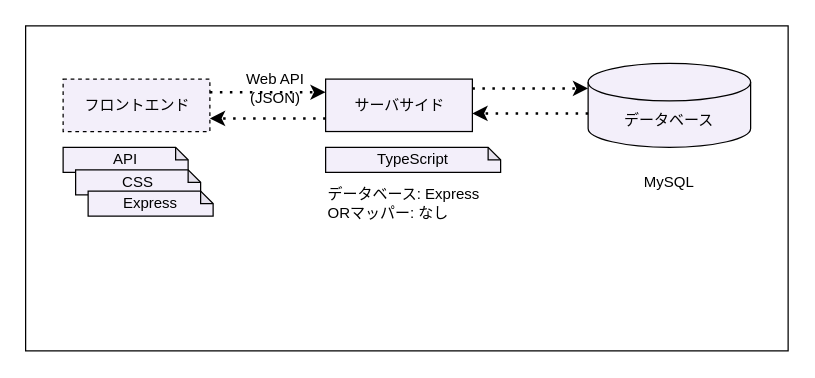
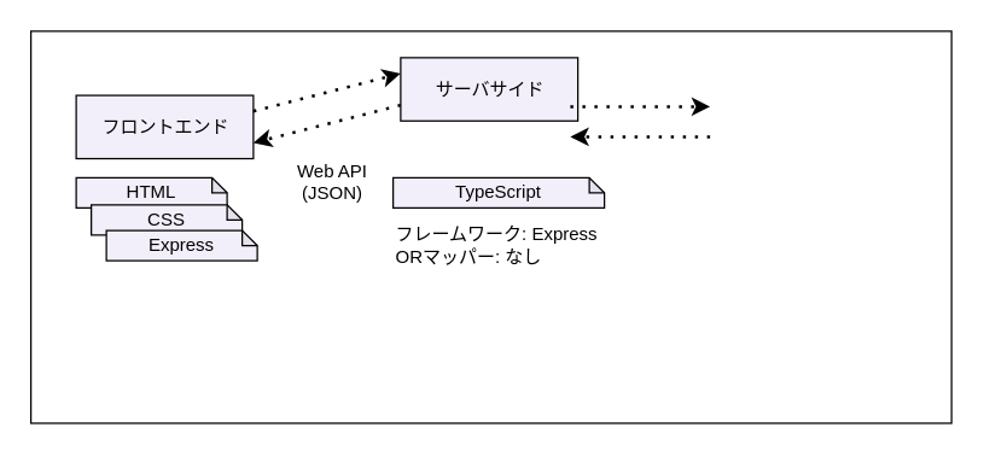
  <mxCell id="0" />
  <mxCell id="1" parent="0" />
  <mxCell id="2" value="" style="rounded=0;whiteSpace=wrap;html=1;fillColor=none;strokeColor=#000000;" parent="1" vertex="1"><mxGeometry x="20" y="20" width="610" height="260" as="geometry" /></mxCell>
- <mxCell id="3" value="フロントエンド" style="html=1;fillColor=#F3EFFA;fontColor=#000000;strokeColor=#000000;dashed=1;" parent="2" vertex="1"><mxGeometry x="30" y="42.581" width="117.41" height="41.935" as="geometry" /></mxCell>
- <mxCell id="4" value="&lt;font color=&quot;#000000&quot;&gt;データベース&lt;/font&gt;" style="shape=cylinder3;whiteSpace=wrap;html=1;boundedLbl=1;backgroundOutline=1;size=15;fillColor=#f3effa;strokeColor=#000000;" vertex="1" parent="2"><mxGeometry x="450" y="30.0" width="130" height="67.097" as="geometry" /></mxCell>
- <mxCell id="5" value="サーバサイド" style="html=1;fillColor=#F3EFFA;fontColor=#000000;strokeColor=#000000;" vertex="1" parent="2"><mxGeometry x="240" y="42.581" width="117.41" height="41.935" as="geometry" /></mxCell>
+ <mxCell id="3" value="フロントエンド" style="html=1;fillColor=#F3EFFA;fontColor=#000000;strokeColor=#000000;" parent="2" vertex="1"><mxGeometry x="30" y="42.581" width="117.41" height="41.935" as="geometry" /></mxCell>
+ <mxCell id="5" value="サーバサイド" style="html=1;fillColor=#F3EFFA;fontColor=#000000;strokeColor=#000000;" vertex="1" parent="2"><mxGeometry x="245" y="17.581" width="117.41" height="41.935" as="geometry" /></mxCell>
  <mxCell id="6" value="" style="endArrow=classic;dashed=1;html=1;dashPattern=1 3;strokeWidth=2;fontColor=#000000;entryX=0;entryY=0.25;entryDx=0;entryDy=0;exitX=1;exitY=0.25;exitDx=0;exitDy=0;strokeColor=#000000;endFill=1;" edge="1" parent="2" source="3" target="5"><mxGeometry width="50" height="50" relative="1" as="geometry"><mxPoint x="180" y="100" as="sourcePoint" /><mxPoint x="230" y="50" as="targetPoint" /></mxGeometry></mxCell>
  <mxCell id="7" value="" style="endArrow=classic;dashed=1;html=1;dashPattern=1 3;strokeWidth=2;fontColor=#000000;entryX=0;entryY=0.25;entryDx=0;entryDy=0;exitX=1;exitY=0.25;exitDx=0;exitDy=0;strokeColor=#000000;endFill=1;" edge="1" parent="2"><mxGeometry width="50" height="50" relative="1" as="geometry"><mxPoint x="357.41" y="50.005" as="sourcePoint" /><mxPoint x="450" y="50.005" as="targetPoint" /></mxGeometry></mxCell>
  <mxCell id="8" value="" style="endArrow=classic;dashed=1;html=1;dashPattern=1 3;strokeWidth=2;fontColor=#000000;entryX=1;entryY=0.75;entryDx=0;entryDy=0;exitX=0;exitY=0.75;exitDx=0;exitDy=0;strokeColor=#000000;endFill=1;" edge="1" parent="2" source="5" target="3"><mxGeometry width="50" height="50" relative="1" as="geometry"><mxPoint x="147.41" y="110.005" as="sourcePoint" /><mxPoint x="240" y="110.005" as="targetPoint" /></mxGeometry></mxCell>
  <mxCell id="9" value="" style="endArrow=classic;dashed=1;html=1;dashPattern=1 3;strokeWidth=2;fontColor=#000000;entryX=1;entryY=0.75;entryDx=0;entryDy=0;exitX=0;exitY=0.75;exitDx=0;exitDy=0;strokeColor=#000000;endFill=1;" edge="1" parent="2"><mxGeometry width="50" height="50" relative="1" as="geometry"><mxPoint x="450" y="70.003" as="sourcePoint" /><mxPoint x="357.41" y="70.003" as="targetPoint" /></mxGeometry></mxCell>
- <mxCell id="10" value="API" style="shape=note;whiteSpace=wrap;html=1;backgroundOutline=1;darkOpacity=0.05;strokeColor=#000000;fontColor=#000000;fillColor=#f3effa;size=10;" vertex="1" parent="2"><mxGeometry x="30" y="97.1" width="100" height="20" as="geometry" /></mxCell>
+ <mxCell id="10" value="HTML" style="shape=note;whiteSpace=wrap;html=1;backgroundOutline=1;darkOpacity=0.05;strokeColor=#000000;fontColor=#000000;fillColor=#f3effa;size=10;" vertex="1" parent="2"><mxGeometry x="30" y="97.1" width="100" height="20" as="geometry" /></mxCell>
  <mxCell id="11" value="CSS" style="shape=note;whiteSpace=wrap;html=1;backgroundOutline=1;darkOpacity=0.05;strokeColor=#000000;fontColor=#000000;fillColor=#f3effa;size=10;" vertex="1" parent="2"><mxGeometry x="40" y="115.1" width="100" height="20" as="geometry" /></mxCell>
  <mxCell id="12" value="Express" style="shape=note;whiteSpace=wrap;html=1;backgroundOutline=1;darkOpacity=0.05;strokeColor=#000000;fontColor=#000000;fillColor=#f3effa;size=10;" vertex="1" parent="2"><mxGeometry x="50" y="132.1" width="100" height="20" as="geometry" /></mxCell>
  <mxCell id="13" value="TypeScript" style="shape=note;whiteSpace=wrap;html=1;backgroundOutline=1;darkOpacity=0.05;strokeColor=#000000;fontColor=#000000;fillColor=#f3effa;size=10;" vertex="1" parent="2"><mxGeometry x="240" y="97.1" width="140" height="20" as="geometry" /></mxCell>
- <mxCell id="14" value="Web API&lt;br&gt;(JSON)" style="text;html=1;strokeColor=none;fillColor=none;align=center;verticalAlign=middle;whiteSpace=wrap;rounded=0;fontColor=#000000;" vertex="1" parent="2"><mxGeometry x="170" y="34.52" width="60" height="30" as="geometry" /></mxCell>
- <mxCell id="15" value="データベース: Express&lt;br&gt;ORマッパー: なし" style="text;html=1;strokeColor=none;fillColor=none;align=left;verticalAlign=middle;whiteSpace=wrap;rounded=0;fontColor=#000000;" vertex="1" parent="2"><mxGeometry x="240" y="127.1" width="150" height="30" as="geometry" /></mxCell>
- <mxCell id="16" value="MySQL" style="text;html=1;strokeColor=none;fillColor=none;align=center;verticalAlign=middle;whiteSpace=wrap;rounded=0;fontColor=#000000;" vertex="1" parent="2"><mxGeometry x="485" y="110.1" width="60" height="30" as="geometry" /></mxCell>
+ <mxCell id="14" value="Web API&lt;br&gt;(JSON)" style="text;html=1;strokeColor=none;fillColor=none;align=center;verticalAlign=middle;whiteSpace=wrap;rounded=0;fontColor=#000000;" vertex="1" parent="2"><mxGeometry x="170" y="84.52" width="60" height="30" as="geometry" /></mxCell>
+ <mxCell id="15" value="フレームワーク: Express&lt;br&gt;ORマッパー: なし" style="text;html=1;strokeColor=none;fillColor=none;align=left;verticalAlign=middle;whiteSpace=wrap;rounded=0;fontColor=#000000;" vertex="1" parent="2"><mxGeometry x="240" y="127.1" width="150" height="30" as="geometry" /></mxCell>
  <mxCell id="17" value="Untitled Layer" parent="0" />
  <mxCell id="18" value="Untitled Layer" parent="0" />
